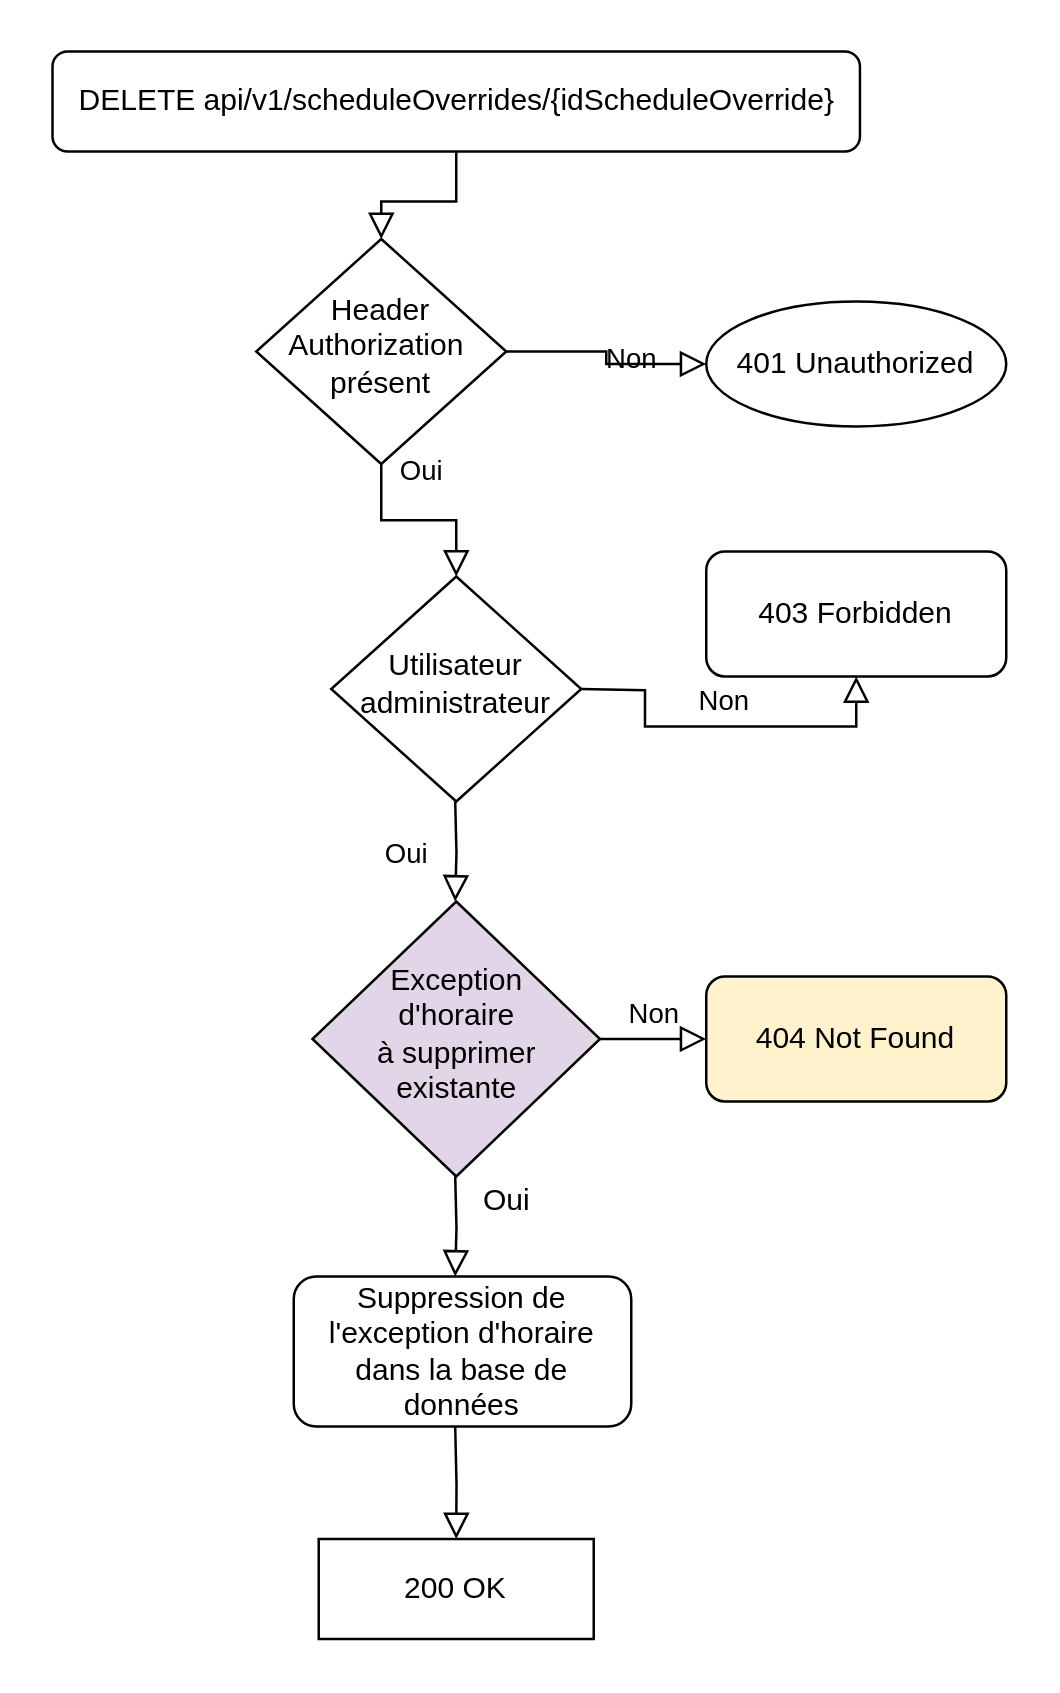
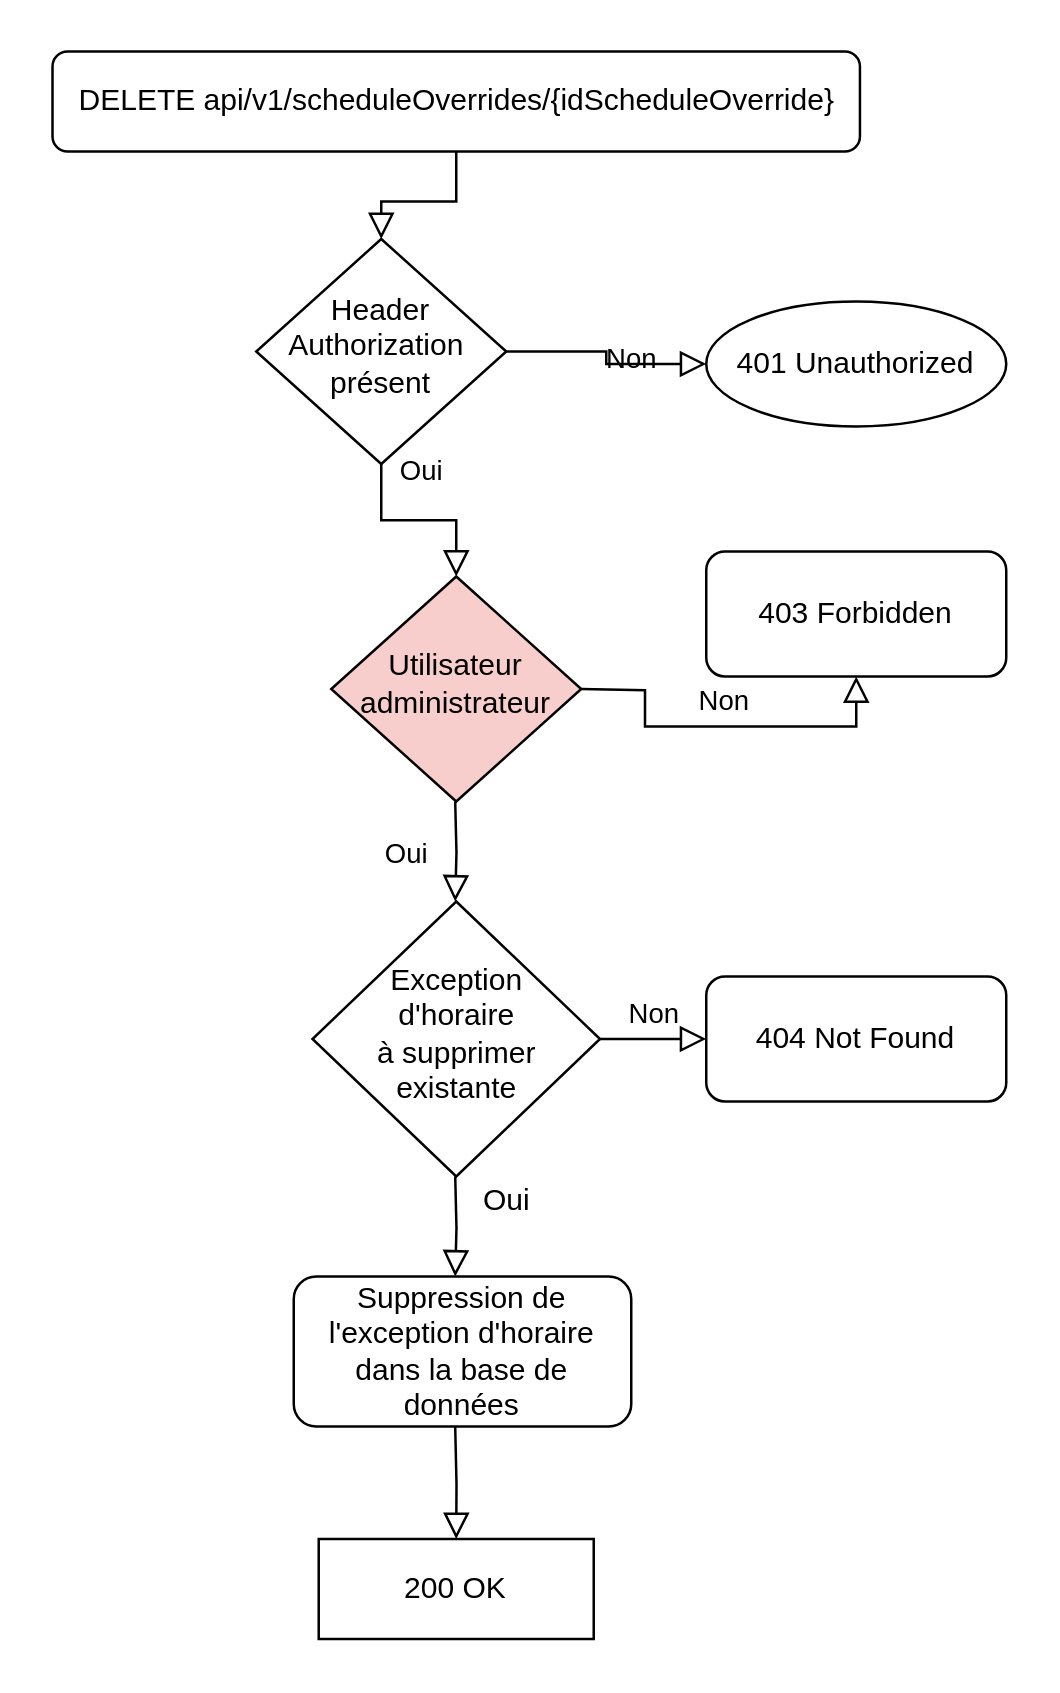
  <mxCell id="0" />
  <mxCell id="1" parent="0" />
  <mxCell id="2" value="" style="rounded=0;html=1;jettySize=auto;orthogonalLoop=1;fontSize=11;endArrow=block;endFill=0;endSize=8;strokeWidth=1;shadow=0;labelBackgroundColor=none;edgeStyle=orthogonalEdgeStyle;" parent="1" source="3" target="6" edge="1"><mxGeometry relative="1" as="geometry" /></mxCell>
  <mxCell id="3" value="DELETE api/v1/scheduleOverrides/{idScheduleOverride}" style="rounded=1;whiteSpace=wrap;html=1;fontSize=12;glass=0;strokeWidth=1;shadow=0;" parent="1" vertex="1"><mxGeometry x="20.5" y="20" width="322.98" height="40" as="geometry" /></mxCell>
  <mxCell id="4" value="Oui" style="rounded=0;html=1;jettySize=auto;orthogonalLoop=1;fontSize=11;endArrow=block;endFill=0;endSize=8;strokeWidth=1;shadow=0;labelBackgroundColor=none;edgeStyle=orthogonalEdgeStyle;" parent="1" source="6" target="8" edge="1"><mxGeometry y="20" relative="1" as="geometry"><mxPoint as="offset" /></mxGeometry></mxCell>
  <mxCell id="5" value="Non" style="edgeStyle=orthogonalEdgeStyle;rounded=0;html=1;jettySize=auto;orthogonalLoop=1;fontSize=11;endArrow=block;endFill=0;endSize=8;strokeWidth=1;shadow=0;labelBackgroundColor=none;" parent="1" source="6" target="7" edge="1"><mxGeometry y="10" relative="1" as="geometry"><mxPoint as="offset" /></mxGeometry></mxCell>
  <mxCell id="6" value="Header Authorization&amp;nbsp;&lt;br&gt;présent" style="rhombus;whiteSpace=wrap;html=1;shadow=0;fontFamily=Helvetica;fontSize=12;align=center;strokeWidth=1;spacing=6;spacingTop=-4;" parent="1" vertex="1"><mxGeometry x="102" y="95" width="100" height="90" as="geometry" /></mxCell>
  <mxCell id="7" value="401 Unauthorized" style="ellipse;whiteSpace=wrap;html=1;fontSize=12;glass=0;strokeWidth=1;shadow=0;" parent="1" vertex="1"><mxGeometry x="282" y="120" width="120" height="50" as="geometry" /></mxCell>
- <mxCell id="8" value="Utilisateur administrateur" style="rhombus;whiteSpace=wrap;html=1;shadow=0;fontFamily=Helvetica;fontSize=12;align=center;strokeWidth=1;spacing=6;spacingTop=-4;" parent="1" vertex="1"><mxGeometry x="132" y="230" width="100" height="90" as="geometry" /></mxCell>
+ <mxCell id="8" value="Utilisateur administrateur" style="rhombus;whiteSpace=wrap;html=1;shadow=0;fontFamily=Helvetica;fontSize=12;align=center;strokeWidth=1;spacing=6;spacingTop=-4;fillColor=#f8cecc;" parent="1" vertex="1"><mxGeometry x="132" y="230" width="100" height="90" as="geometry" /></mxCell>
  <mxCell id="9" value="Oui" style="rounded=0;html=1;jettySize=auto;orthogonalLoop=1;fontSize=11;endArrow=block;endFill=0;endSize=8;strokeWidth=1;shadow=0;labelBackgroundColor=none;edgeStyle=orthogonalEdgeStyle;" parent="1" edge="1"><mxGeometry y="20" relative="1" as="geometry"><mxPoint as="offset" /><mxPoint x="181.58" y="320" as="sourcePoint" /><mxPoint x="181.58" y="360" as="targetPoint" /></mxGeometry></mxCell>
  <mxCell id="10" value="200 OK" style="whiteSpace=wrap;html=1;fontSize=12;glass=0;strokeWidth=1;shadow=0;rounded=0;" parent="1" vertex="1"><mxGeometry x="126.99" y="615" width="110" height="40" as="geometry" /></mxCell>
  <mxCell id="11" value="Non" style="edgeStyle=orthogonalEdgeStyle;rounded=0;html=1;jettySize=auto;orthogonalLoop=1;fontSize=11;endArrow=block;endFill=0;endSize=8;strokeWidth=1;shadow=0;labelBackgroundColor=none;" parent="1" target="12" edge="1"><mxGeometry y="10" relative="1" as="geometry"><mxPoint as="offset" /><mxPoint x="232" y="275" as="sourcePoint" /></mxGeometry></mxCell>
  <mxCell id="12" value="403 Forbidden" style="rounded=1;whiteSpace=wrap;html=1;fontSize=12;glass=0;strokeWidth=1;shadow=0;" parent="1" vertex="1"><mxGeometry x="282" y="220" width="120" height="50" as="geometry" /></mxCell>
- <mxCell id="13" value="Exception &lt;br&gt;d'horaire&lt;br&gt;à supprimer &lt;br&gt;existante" style="rhombus;whiteSpace=wrap;html=1;shadow=0;fontFamily=Helvetica;fontSize=12;align=center;strokeWidth=1;spacing=6;spacingTop=-4;fillColor=#e1d5e7;" parent="1" vertex="1"><mxGeometry x="124.5" y="360" width="115" height="110" as="geometry" /></mxCell>
+ <mxCell id="13" value="Exception &lt;br&gt;d'horaire&lt;br&gt;à supprimer &lt;br&gt;existante" style="rhombus;whiteSpace=wrap;html=1;shadow=0;fontFamily=Helvetica;fontSize=12;align=center;strokeWidth=1;spacing=6;spacingTop=-4;" parent="1" vertex="1"><mxGeometry x="124.5" y="360" width="115" height="110" as="geometry" /></mxCell>
  <mxCell id="14" value="Non" style="edgeStyle=orthogonalEdgeStyle;rounded=0;html=1;jettySize=auto;orthogonalLoop=1;fontSize=11;endArrow=block;endFill=0;endSize=8;strokeWidth=1;shadow=0;labelBackgroundColor=none;" parent="1" edge="1"><mxGeometry y="10" relative="1" as="geometry"><mxPoint as="offset" /><mxPoint x="239.5" y="415" as="sourcePoint" /><mxPoint x="282" y="415" as="targetPoint" /></mxGeometry></mxCell>
- <mxCell id="15" value="404 Not Found" style="rounded=1;whiteSpace=wrap;html=1;fontSize=12;glass=0;strokeWidth=1;shadow=0;fillColor=#fff2cc;" parent="1" vertex="1"><mxGeometry x="282" y="390" width="120" height="50" as="geometry" /></mxCell>
+ <mxCell id="15" value="404 Not Found" style="rounded=1;whiteSpace=wrap;html=1;fontSize=12;glass=0;strokeWidth=1;shadow=0;" parent="1" vertex="1"><mxGeometry x="282" y="390" width="120" height="50" as="geometry" /></mxCell>
  <mxCell id="16" value="" style="rounded=0;html=1;jettySize=auto;orthogonalLoop=1;fontSize=11;endArrow=block;endFill=0;endSize=8;strokeWidth=1;shadow=0;labelBackgroundColor=none;edgeStyle=orthogonalEdgeStyle;" parent="1" edge="1"><mxGeometry x="1" y="130" relative="1" as="geometry"><mxPoint as="offset" /><mxPoint x="181.59" y="470" as="sourcePoint" /><mxPoint x="181.59" y="510" as="targetPoint" /></mxGeometry></mxCell>
  <mxCell id="17" value="Oui" style="text;html=1;align=center;verticalAlign=middle;resizable=0;points=[];autosize=1;strokeColor=none;" parent="1" vertex="1"><mxGeometry x="187.01" y="470" width="30" height="20" as="geometry" /></mxCell>
  <mxCell id="18" value="Suppression de l'exception d'horaire dans la base de données" style="rounded=1;whiteSpace=wrap;html=1;fontSize=12;glass=0;strokeWidth=1;shadow=0;" parent="1" vertex="1"><mxGeometry x="117" y="510" width="135" height="60" as="geometry" /></mxCell>
  <mxCell id="19" value="" style="rounded=0;html=1;jettySize=auto;orthogonalLoop=1;fontSize=11;endArrow=block;endFill=0;endSize=8;strokeWidth=1;shadow=0;labelBackgroundColor=none;edgeStyle=orthogonalEdgeStyle;entryX=0.5;entryY=0;entryDx=0;entryDy=0;" parent="1" target="10" edge="1"><mxGeometry x="1" y="130" relative="1" as="geometry"><mxPoint as="offset" /><mxPoint x="181.58" y="570" as="sourcePoint" /><mxPoint x="181.58" y="610" as="targetPoint" /></mxGeometry></mxCell>
